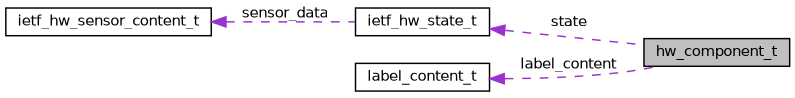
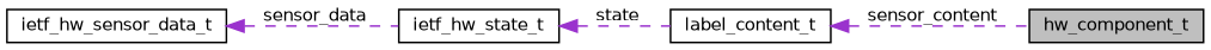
  digraph {
    rankdir=LR
    node [color=black fontname=Helvetica fontsize=10 shape=record]
    edge [color=darkorchid3 dir=back fontname=Helvetica fontsize=10 labelfontname=Helvetica labelfontsize=10 style=dashed]
    n1 [fillcolor=grey75 fontcolor=black height=0.2 label=hw_component_t style=filled width=0.4]
-   n2 [height=0.2 label=ietf_hw_sensor_content_t width=0.4]
+   n2 [height=0.2 label=ietf_hw_sensor_data_t width=0.4]
    n3 [height=0.2 label=ietf_hw_state_t width=0.4]
    n4 [height=0.2 label=label_content_t width=0.4]
    n2 -> n3 [label=" sensor_data"]
-   n3 -> n1 [label=" state"]
-   n4 -> n1 [label=" label_content"]
+   n3 -> n4 [label=" state"]
+   n4 -> n1 [label=" sensor_content"]
  }
